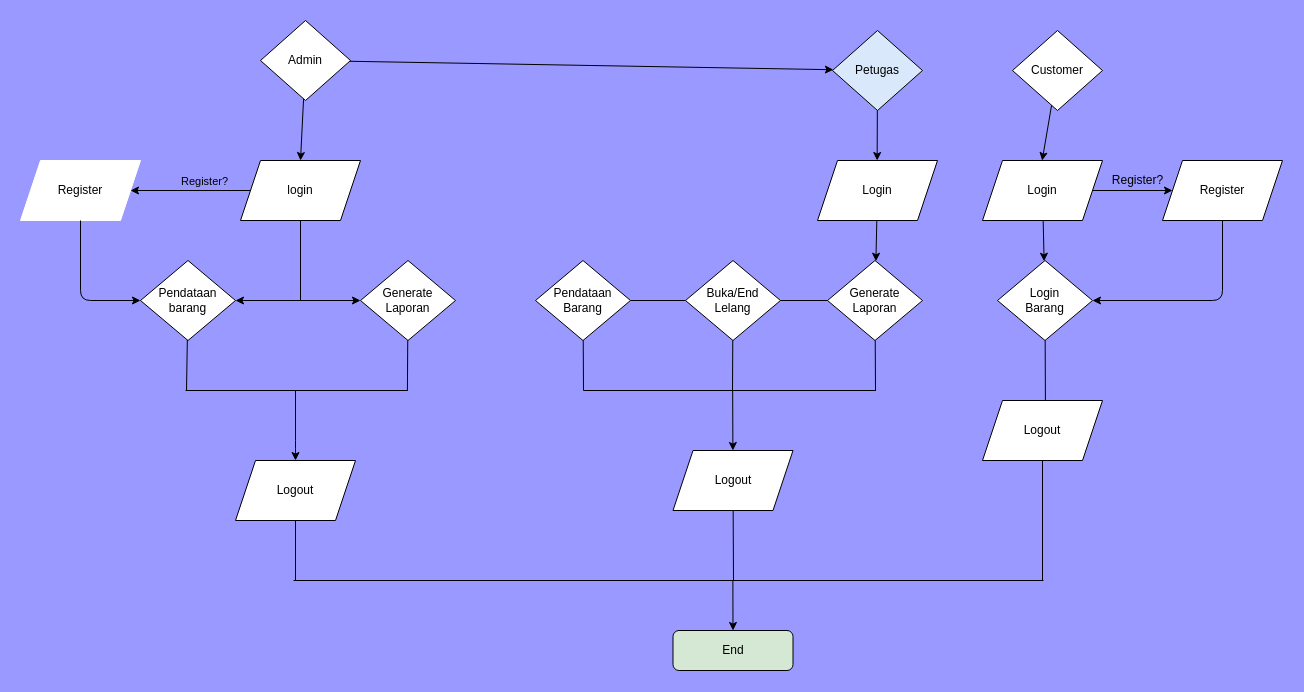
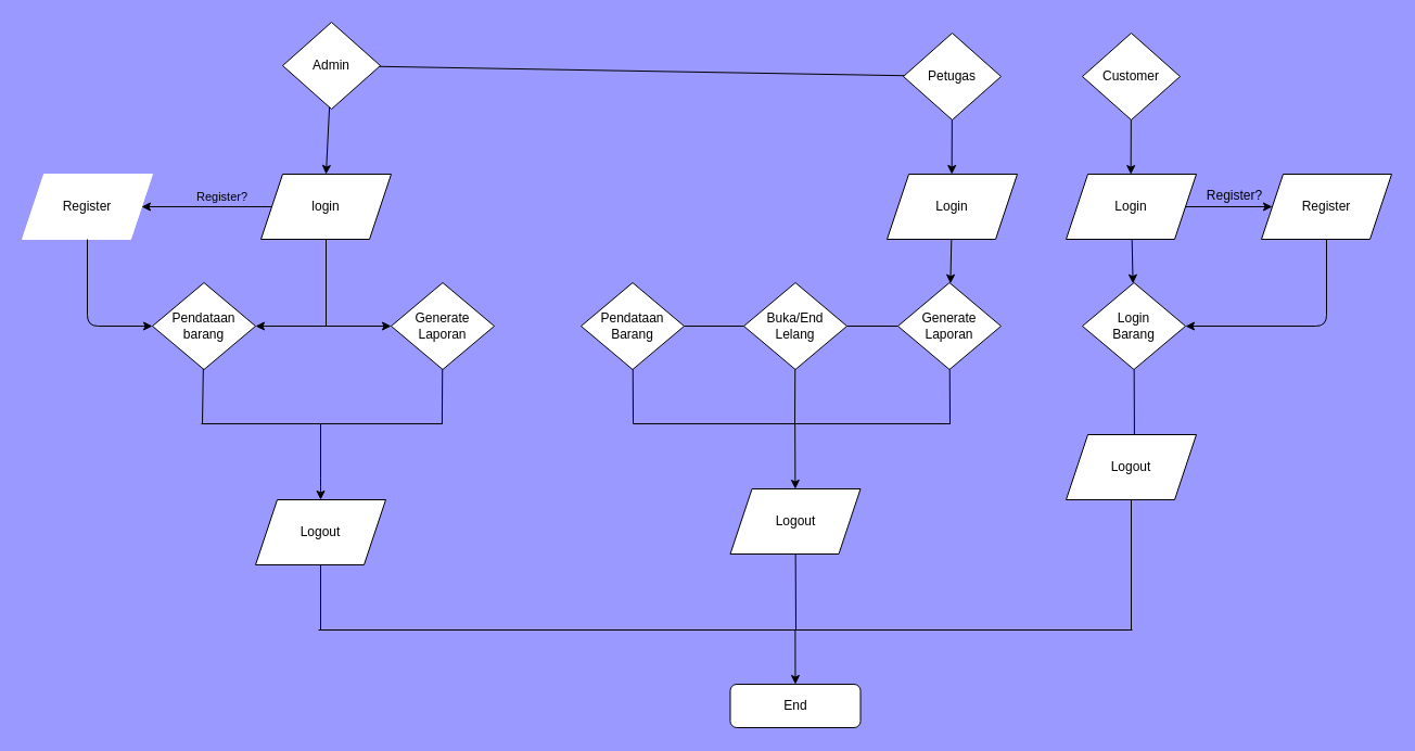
  <mxCell id="0" />
  <mxCell id="1" parent="0" />
  <mxCell id="2" value="Admin" style="rhombus;whiteSpace=wrap;html=1;" vertex="1" parent="1"><mxGeometry x="260" y="20" width="90" height="80" as="geometry" /></mxCell>
- <mxCell id="3" value="Petugas" style="rhombus;whiteSpace=wrap;html=1;fillColor=#dae8fc;" vertex="1" parent="1"><mxGeometry x="832" y="30" width="90" height="80" as="geometry" /></mxCell>
- <mxCell id="4" value="Customer" style="rhombus;whiteSpace=wrap;html=1;" vertex="1" parent="1"><mxGeometry x="1012" y="30" width="90" height="80" as="geometry" /></mxCell>
- <mxCell id="5" value="" style="endArrow=classic;html=1;" edge="1" parent="1" source="2" target="3"><mxGeometry width="50" height="50" relative="1" as="geometry"><mxPoint x="780" y="180" as="sourcePoint" /><mxPoint x="830" y="130" as="targetPoint" /></mxGeometry></mxCell>
+ <mxCell id="3" value="Petugas" style="rhombus;whiteSpace=wrap;html=1;" vertex="1" parent="1"><mxGeometry x="832" y="30" width="90" height="80" as="geometry" /></mxCell>
+ <mxCell id="4" value="Customer" style="rhombus;whiteSpace=wrap;html=1;" vertex="1" parent="1"><mxGeometry x="997" y="30" width="90" height="80" as="geometry" /></mxCell>
+ <mxCell id="5" value="" style="endArrow=none;html=1;" edge="1" parent="1" source="2" target="3"><mxGeometry width="50" height="50" relative="1" as="geometry"><mxPoint x="780" y="180" as="sourcePoint" /><mxPoint x="830" y="130" as="targetPoint" /></mxGeometry></mxCell>
  <mxCell id="6" value="" style="endArrow=classic;html=1;" edge="1" parent="1" source="2"><mxGeometry width="50" height="50" relative="1" as="geometry"><mxPoint x="445" y="150" as="sourcePoint" /><mxPoint x="300" y="160" as="targetPoint" /></mxGeometry></mxCell>
  <mxCell id="7" value="" style="endArrow=classic;html=1;" edge="1" parent="1" source="3"><mxGeometry width="50" height="50" relative="1" as="geometry"><mxPoint x="876.66" y="110" as="sourcePoint" /><mxPoint x="876.66" y="160" as="targetPoint" /></mxGeometry></mxCell>
  <mxCell id="8" value="" style="endArrow=classic;html=1;" edge="1" parent="1" source="4"><mxGeometry width="50" height="50" relative="1" as="geometry"><mxPoint x="1041.849" y="109.996" as="sourcePoint" /><mxPoint x="1041.66" y="160.13" as="targetPoint" /></mxGeometry></mxCell>
  <mxCell id="9" value="Login" style="shape=parallelogram;perimeter=parallelogramPerimeter;whiteSpace=wrap;html=1;fixedSize=1;" vertex="1" parent="1"><mxGeometry x="817" y="160" width="120" height="60" as="geometry" /></mxCell>
  <mxCell id="10" value="Login" style="shape=parallelogram;perimeter=parallelogramPerimeter;whiteSpace=wrap;html=1;fixedSize=1;" vertex="1" parent="1"><mxGeometry x="982" y="160" width="120" height="60" as="geometry" /></mxCell>
  <mxCell id="11" value="login" style="shape=parallelogram;perimeter=parallelogramPerimeter;whiteSpace=wrap;html=1;fixedSize=1;" vertex="1" parent="1"><mxGeometry x="240" y="160" width="120" height="60" as="geometry" /></mxCell>
  <mxCell id="12" value="" style="endArrow=classic;html=1;" edge="1" parent="1" source="11" target="14"><mxGeometry width="50" height="50" relative="1" as="geometry"><mxPoint x="360" y="120" as="sourcePoint" /><mxPoint x="230" y="190" as="targetPoint" /></mxGeometry></mxCell>
  <mxCell id="13" value="Register?" style="edgeLabel;html=1;align=center;verticalAlign=middle;resizable=0;points=[];labelBackgroundColor=none;" vertex="1" connectable="0" parent="12"><mxGeometry x="-0.309" y="-1" relative="1" as="geometry"><mxPoint x="-6" y="-9" as="offset" /></mxGeometry></mxCell>
  <mxCell id="14" value="Register" style="shape=parallelogram;perimeter=parallelogramPerimeter;whiteSpace=wrap;html=1;fixedSize=1;strokeColor=#FFFFFF;" vertex="1" parent="1"><mxGeometry x="20" y="160" width="120" height="60" as="geometry" /></mxCell>
  <mxCell id="15" value="Register" style="shape=parallelogram;perimeter=parallelogramPerimeter;whiteSpace=wrap;html=1;fixedSize=1;" vertex="1" parent="1"><mxGeometry x="1162" y="160" width="120" height="60" as="geometry" /></mxCell>
  <mxCell id="16" value="" style="endArrow=classic;html=1;" edge="1" parent="1" source="10" target="15"><mxGeometry width="50" height="50" relative="1" as="geometry"><mxPoint x="932" y="170" as="sourcePoint" /><mxPoint x="982" y="120" as="targetPoint" /></mxGeometry></mxCell>
  <mxCell id="17" value="Register?" style="text;html=1;align=center;verticalAlign=middle;resizable=0;points=[];autosize=1;strokeColor=none;" vertex="1" parent="1"><mxGeometry x="1102" y="170" width="70" height="20" as="geometry" /></mxCell>
  <mxCell id="18" value="&lt;div&gt;Pendataan&lt;/div&gt;&lt;div&gt;barang&lt;br&gt;&lt;/div&gt;" style="rhombus;whiteSpace=wrap;html=1;" vertex="1" parent="1"><mxGeometry x="140" y="260" width="95" height="80" as="geometry" /></mxCell>
  <mxCell id="19" value="&lt;div&gt;Generate&lt;/div&gt;&lt;div&gt;Laporan&lt;br&gt;&lt;/div&gt;" style="rhombus;whiteSpace=wrap;html=1;" vertex="1" parent="1"><mxGeometry x="360" y="260" width="95" height="80" as="geometry" /></mxCell>
  <mxCell id="20" value="" style="endArrow=none;html=1;" edge="1" parent="1" source="11"><mxGeometry width="50" height="50" relative="1" as="geometry"><mxPoint x="430" y="240" as="sourcePoint" /><mxPoint x="300" y="300" as="targetPoint" /></mxGeometry></mxCell>
  <mxCell id="21" value="" style="endArrow=classic;html=1;" edge="1" parent="1" target="18"><mxGeometry width="50" height="50" relative="1" as="geometry"><mxPoint x="302.5" y="300" as="sourcePoint" /><mxPoint x="432.5" y="190" as="targetPoint" /></mxGeometry></mxCell>
  <mxCell id="22" value="" style="endArrow=classic;html=1;" edge="1" parent="1" target="19"><mxGeometry width="50" height="50" relative="1" as="geometry"><mxPoint x="302.5" y="300" as="sourcePoint" /><mxPoint x="432.5" y="190" as="targetPoint" /></mxGeometry></mxCell>
  <mxCell id="23" value="" style="endArrow=classic;html=1;" edge="1" parent="1" source="14" target="18"><mxGeometry width="50" height="50" relative="1" as="geometry"><mxPoint x="290" y="340" as="sourcePoint" /><mxPoint x="340" y="290" as="targetPoint" /><Array as="points"><mxPoint x="80" y="300" /></Array></mxGeometry></mxCell>
  <mxCell id="24" value="&lt;div&gt;Pendataan&lt;/div&gt;&lt;div&gt;Barang&lt;br&gt;&lt;/div&gt;" style="rhombus;whiteSpace=wrap;html=1;" vertex="1" parent="1"><mxGeometry x="535" y="260" width="95" height="80" as="geometry" /></mxCell>
  <mxCell id="25" value="&lt;div&gt;Buka/End&lt;/div&gt;&lt;div&gt;Lelang&lt;br&gt;&lt;/div&gt;" style="rhombus;whiteSpace=wrap;html=1;" vertex="1" parent="1"><mxGeometry x="685" y="260" width="95" height="80" as="geometry" /></mxCell>
  <mxCell id="26" value="&lt;div&gt;Generate&lt;/div&gt;&lt;div&gt;Laporan&lt;br&gt;&lt;/div&gt;" style="rhombus;whiteSpace=wrap;html=1;" vertex="1" parent="1"><mxGeometry x="827" y="260" width="95" height="80" as="geometry" /></mxCell>
  <mxCell id="27" value="" style="endArrow=classic;html=1;" edge="1" parent="1" source="9" target="26"><mxGeometry width="50" height="50" relative="1" as="geometry"><mxPoint x="785" y="360" as="sourcePoint" /><mxPoint x="835" y="310" as="targetPoint" /></mxGeometry></mxCell>
  <mxCell id="28" value="" style="endArrow=none;html=1;" edge="1" parent="1" source="25" target="26"><mxGeometry width="50" height="50" relative="1" as="geometry"><mxPoint x="785" y="360" as="sourcePoint" /><mxPoint x="835" y="310" as="targetPoint" /></mxGeometry></mxCell>
  <mxCell id="29" value="" style="endArrow=none;html=1;" edge="1" parent="1" source="24" target="25"><mxGeometry width="50" height="50" relative="1" as="geometry"><mxPoint x="785" y="360" as="sourcePoint" /><mxPoint x="695" y="350" as="targetPoint" /></mxGeometry></mxCell>
  <mxCell id="30" value="&lt;div&gt;Login&lt;/div&gt;&lt;div&gt;Barang&lt;br&gt;&lt;/div&gt;" style="rhombus;whiteSpace=wrap;html=1;" vertex="1" parent="1"><mxGeometry x="997" y="260" width="95" height="80" as="geometry" /></mxCell>
  <mxCell id="31" value="" style="endArrow=classic;html=1;" edge="1" parent="1" source="10" target="30"><mxGeometry width="50" height="50" relative="1" as="geometry"><mxPoint x="886.318" y="230" as="sourcePoint" /><mxPoint x="885.392" y="270.751" as="targetPoint" /></mxGeometry></mxCell>
  <mxCell id="32" value="" style="endArrow=classic;html=1;" edge="1" parent="1" source="15" target="30"><mxGeometry width="50" height="50" relative="1" as="geometry"><mxPoint x="1085" y="350" as="sourcePoint" /><mxPoint x="1135" y="300" as="targetPoint" /><Array as="points"><mxPoint x="1222" y="300" /></Array></mxGeometry></mxCell>
  <mxCell id="33" value="" style="endArrow=none;html=1;" edge="1" parent="1" target="24"><mxGeometry width="50" height="50" relative="1" as="geometry"><mxPoint x="583" y="390" as="sourcePoint" /><mxPoint x="715" y="430" as="targetPoint" /></mxGeometry></mxCell>
  <mxCell id="34" value="" style="endArrow=none;html=1;" edge="1" parent="1" target="25"><mxGeometry width="50" height="50" relative="1" as="geometry"><mxPoint x="732" y="390" as="sourcePoint" /><mxPoint x="592.721" y="349.814" as="targetPoint" /></mxGeometry></mxCell>
  <mxCell id="35" value="" style="endArrow=none;html=1;" edge="1" parent="1" target="26"><mxGeometry width="50" height="50" relative="1" as="geometry"><mxPoint x="875" y="390" as="sourcePoint" /><mxPoint x="742.279" y="349.814" as="targetPoint" /></mxGeometry></mxCell>
  <mxCell id="36" value="" style="endArrow=none;html=1;" edge="1" parent="1"><mxGeometry width="50" height="50" relative="1" as="geometry"><mxPoint x="583" y="390" as="sourcePoint" /><mxPoint x="875.5" y="390" as="targetPoint" /></mxGeometry></mxCell>
  <mxCell id="37" value="" style="endArrow=classic;html=1;" edge="1" parent="1" target="38"><mxGeometry width="50" height="50" relative="1" as="geometry"><mxPoint x="732.16" y="390" as="sourcePoint" /><mxPoint x="732.16" y="450" as="targetPoint" /></mxGeometry></mxCell>
  <mxCell id="38" value="Logout" style="shape=parallelogram;perimeter=parallelogramPerimeter;whiteSpace=wrap;html=1;fixedSize=1;" vertex="1" parent="1"><mxGeometry x="672.5" y="450" width="120" height="60" as="geometry" /></mxCell>
  <mxCell id="39" value="" style="endArrow=none;html=1;" edge="1" parent="1" target="18"><mxGeometry width="50" height="50" relative="1" as="geometry"><mxPoint x="186" y="390" as="sourcePoint" /><mxPoint x="191.911" y="340.004" as="targetPoint" /></mxGeometry></mxCell>
  <mxCell id="40" value="" style="endArrow=none;html=1;" edge="1" parent="1" target="19"><mxGeometry width="50" height="50" relative="1" as="geometry"><mxPoint x="406.91" y="390.31" as="sourcePoint" /><mxPoint x="407.083" y="340.005" as="targetPoint" /></mxGeometry></mxCell>
  <mxCell id="41" value="" style="endArrow=none;html=1;" edge="1" parent="1"><mxGeometry width="50" height="50" relative="1" as="geometry"><mxPoint x="185" y="390" as="sourcePoint" /><mxPoint x="407" y="390" as="targetPoint" /></mxGeometry></mxCell>
  <mxCell id="42" value="Logout" style="shape=parallelogram;perimeter=parallelogramPerimeter;whiteSpace=wrap;html=1;fixedSize=1;" vertex="1" parent="1"><mxGeometry x="235" y="460" width="120" height="60" as="geometry" /></mxCell>
  <mxCell id="43" value="" style="endArrow=classic;html=1;" edge="1" parent="1" target="42"><mxGeometry width="50" height="50" relative="1" as="geometry"><mxPoint x="295" y="390" as="sourcePoint" /><mxPoint x="525" y="410" as="targetPoint" /><Array as="points"><mxPoint x="295" y="450" /></Array></mxGeometry></mxCell>
  <mxCell id="44" value="" style="endArrow=classic;html=1;" edge="1" parent="1" source="30"><mxGeometry width="50" height="50" relative="1" as="geometry"><mxPoint x="742.16" y="400" as="sourcePoint" /><mxPoint x="1045" y="420" as="targetPoint" /></mxGeometry></mxCell>
  <mxCell id="45" value="Logout" style="shape=parallelogram;perimeter=parallelogramPerimeter;whiteSpace=wrap;html=1;fixedSize=1;" vertex="1" parent="1"><mxGeometry x="982" y="400" width="120" height="60" as="geometry" /></mxCell>
  <mxCell id="46" value="" style="endArrow=none;html=1;" edge="1" parent="1" source="42"><mxGeometry width="50" height="50" relative="1" as="geometry"><mxPoint x="475" y="630" as="sourcePoint" /><mxPoint x="295" y="580" as="targetPoint" /></mxGeometry></mxCell>
  <mxCell id="47" value="" style="endArrow=none;html=1;" edge="1" parent="1" target="38"><mxGeometry width="50" height="50" relative="1" as="geometry"><mxPoint x="733" y="580" as="sourcePoint" /><mxPoint x="305" y="590" as="targetPoint" /></mxGeometry></mxCell>
  <mxCell id="48" value="" style="endArrow=none;html=1;" edge="1" parent="1" target="45"><mxGeometry width="50" height="50" relative="1" as="geometry"><mxPoint x="1042" y="580" as="sourcePoint" /><mxPoint x="742.65" y="520" as="targetPoint" /></mxGeometry></mxCell>
  <mxCell id="49" value="" style="endArrow=none;html=1;" edge="1" parent="1"><mxGeometry width="50" height="50" relative="1" as="geometry"><mxPoint x="293" y="580" as="sourcePoint" /><mxPoint x="1043" y="580" as="targetPoint" /></mxGeometry></mxCell>
  <mxCell id="50" value="" style="endArrow=classic;html=1;entryX=0.5;entryY=0;entryDx=0;entryDy=0;" edge="1" parent="1" target="51"><mxGeometry width="50" height="50" relative="1" as="geometry"><mxPoint x="732.38" y="580" as="sourcePoint" /><mxPoint x="732.38" y="630" as="targetPoint" /></mxGeometry></mxCell>
- <mxCell id="51" value="End" style="rounded=1;whiteSpace=wrap;html=1;fontSize=12;glass=0;strokeWidth=1;shadow=0;fillColor=#d5e8d4;" vertex="1" parent="1"><mxGeometry x="672.5" y="630" width="120" height="40" as="geometry" /></mxCell>
+ <mxCell id="51" value="End" style="rounded=1;whiteSpace=wrap;html=1;fontSize=12;glass=0;strokeWidth=1;shadow=0;" vertex="1" parent="1"><mxGeometry x="672.5" y="630" width="120" height="40" as="geometry" /></mxCell>
